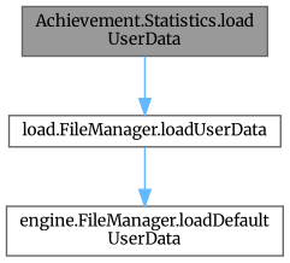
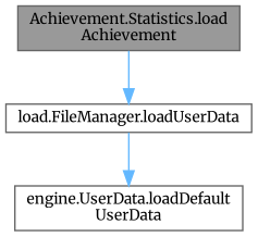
  digraph {
    fontname=Merriweather
    rankdir=TB
    node [color=grey40 fillcolor=white fontname=Merriweather fontsize=10 shape=box style=filled]
    edge [color=steelblue1 fontname=Merriweather fontsize=10 labelfontname=Helvetica labelfontsize=10 style=solid]
-   n1 [color=gray40 fillcolor=grey60 fontcolor=black height=0.2 label="Achievement.Statistics.load\lUserData" width=0.4]
+   n1 [color=gray40 fillcolor=grey60 fontcolor=black height=0.2 label="Achievement.Statistics.load\lAchievement" width=0.4]
    n2 [height=0.2 label="load.FileManager.loadUserData" width=0.4]
-   n3 [height=0.2 label="engine.FileManager.loadDefault\lUserData" width=0.4]
+   n3 [height=0.2 label="engine.UserData.loadDefault\lUserData" width=0.4]
    n1 -> n2
    n2 -> n3
  }
